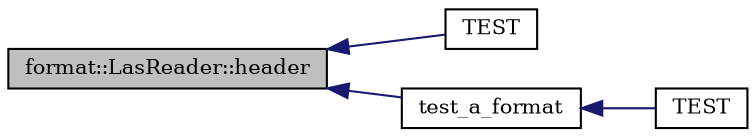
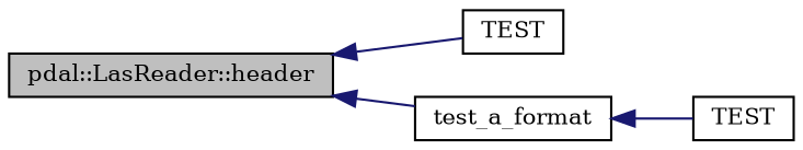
  digraph {
    rankdir=LR
    fontname="DejaVu Serif"
    node [color=black fillcolor=white fontname="DejaVu Serif" fontsize=10 shape=record style=filled]
    edge [color=midnightblue dir=back fontname="DejaVu Serif" fontsize=10 labelfontname=Helvetica labelfontsize=10 style=solid]
-   n1 [fillcolor=grey75 fontcolor=black height=0.2 label="format::LasReader::header" width=0.4]
+   n1 [fillcolor=grey75 fontcolor=black height=0.2 label="pdal::LasReader::header" width=0.4]
    n2 [height=0.2 label=TEST width=0.4]
    n3 [height=0.2 label=test_a_format width=0.4]
    n4 [height=0.2 label=TEST width=0.4]
    n1 -> n2
    n1 -> n3
    n3 -> n4
  }
